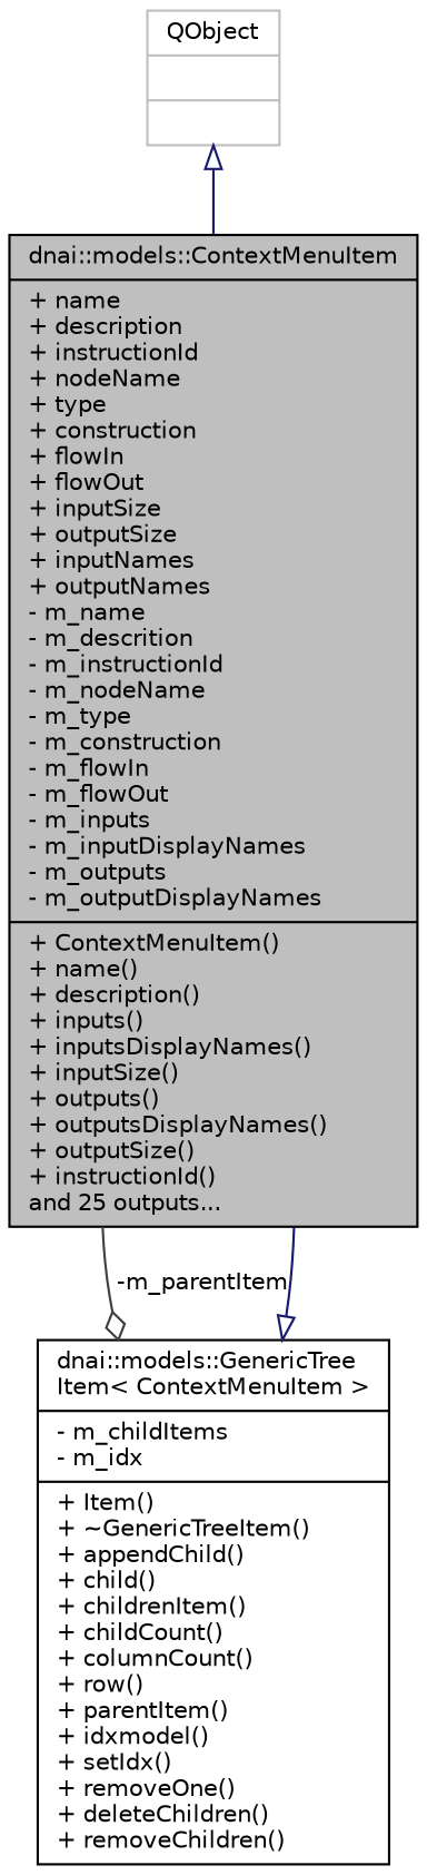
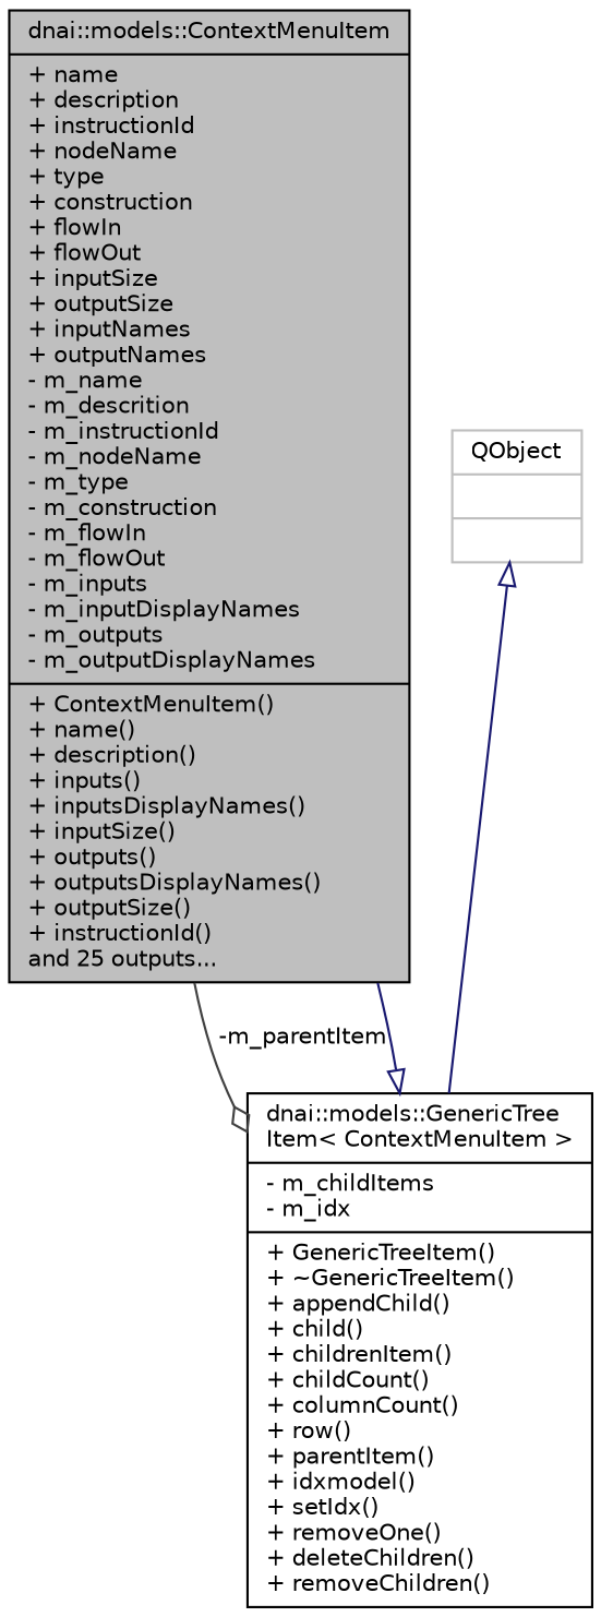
  digraph {
    node [color=black fillcolor=white fontname=Helvetica fontsize=10 shape=record style=filled]
    edge [color=midnightblue fontname=Helvetica fontsize=10 labelfontname=Helvetica labelfontsize=10 style=solid arrowtail=onormal dir=back]
    n1 [fillcolor=grey75 fontcolor=black height=0.2 label="{dnai::models::ContextMenuItem\n|+ name\l+ description\l+ instructionId\l+ nodeName\l+ type\l+ construction\l+ flowIn\l+ flowOut\l+ inputSize\l+ outputSize\l+ inputNames\l+ outputNames\l- m_name\l- m_descrition\l- m_instructionId\l- m_nodeName\l- m_type\l- m_construction\l- m_flowIn\l- m_flowOut\l- m_inputs\l- m_inputDisplayNames\l- m_outputs\l- m_outputDisplayNames\l|+ ContextMenuItem()\l+ name()\l+ description()\l+ inputs()\l+ inputsDisplayNames()\l+ inputSize()\l+ outputs()\l+ outputsDisplayNames()\l+ outputSize()\l+ instructionId()\land 25 outputs...\l}" width=0.4]
-   n2 [height=0.2 label="{dnai::models::GenericTree\lItem\< ContextMenuItem \>\n|- m_childItems\l- m_idx\l|+ Item()\l+ ~GenericTreeItem()\l+ appendChild()\l+ child()\l+ childrenItem()\l+ childCount()\l+ columnCount()\l+ row()\l+ parentItem()\l+ idxmodel()\l+ setIdx()\l+ removeOne()\l+ deleteChildren()\l+ removeChildren()\l}" width=0.4]
+   n2 [height=0.2 label="{dnai::models::GenericTree\lItem\< ContextMenuItem \>\n|- m_childItems\l- m_idx\l|+ GenericTreeItem()\l+ ~GenericTreeItem()\l+ appendChild()\l+ child()\l+ childrenItem()\l+ childCount()\l+ columnCount()\l+ row()\l+ parentItem()\l+ idxmodel()\l+ setIdx()\l+ removeOne()\l+ deleteChildren()\l+ removeChildren()\l}" width=0.4]
    n3 [color=grey75 height=0.2 label="{QObject\n||}" width=0.4]
    n1 -> n2 [arrowhead=odiamond color=grey25 label=" -m_parentItem" arrowtail="" dir=""]
    n2 -> n1
-   n3 -> n1
+   n3 -> n2
  }
